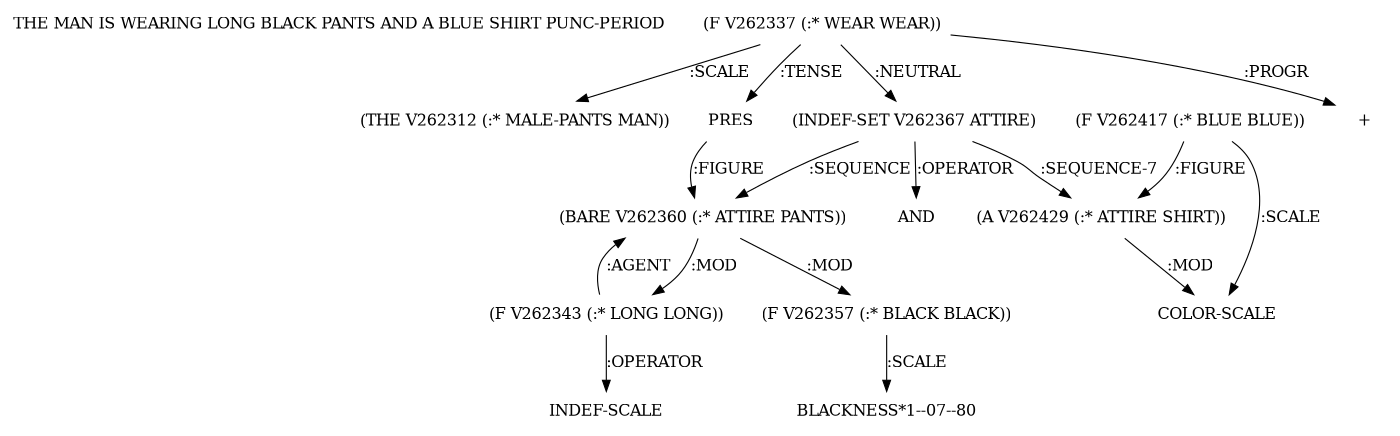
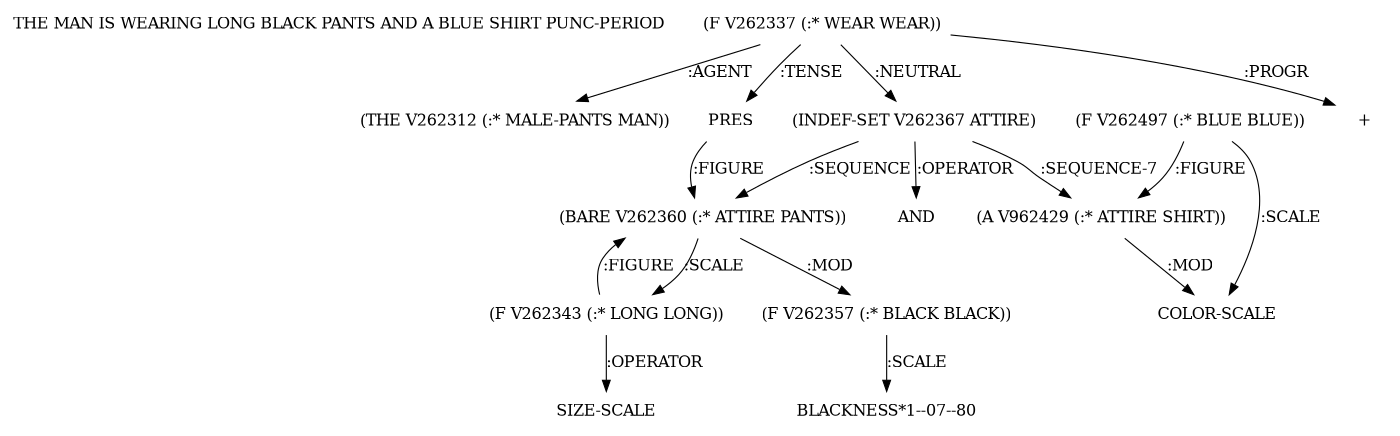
  digraph {
    node [shape=none]
    "THE MAN IS WEARING LONG BLACK PANTS AND A BLUE SHIRT PUNC-PERIOD"
    n2 [label="(F V262337 (:* WEAR WEAR))"]
    n3 [label="(THE V262312 (:* MALE-PANTS MAN))"]
    n4 [label="(INDEF-SET V262367 ATTIRE)"]
    n5 [label=PRES]
    n6 [label="+"]
    n7 [label=AND]
    n8 [label="(BARE V262360 (:* ATTIRE PANTS))"]
-   n9 [label="(A V262429 (:* ATTIRE SHIRT))"]
+   n9 [label="(A V962429 (:* ATTIRE SHIRT))"]
    n10 [label="(F V262343 (:* LONG LONG))"]
    n11 [label="(F V262357 (:* BLACK BLACK))"]
    n12 [label="COLOR-SCALE"]
-   n13 [label="INDEF-SCALE"]
+   n13 [label="SIZE-SCALE"]
    n14 [label="BLACKNESS*1--07--80"]
-   n15 [label="(F V262417 (:* BLUE BLUE))"]
-   n2 -> n3 [label=":SCALE"]
+   n15 [label="(F V262497 (:* BLUE BLUE))"]
+   n2 -> n3 [label=":AGENT"]
    n2 -> n4 [label=":NEUTRAL"]
    n2 -> n5 [label=":TENSE"]
    n2 -> n6 [label=":PROGR"]
    n4 -> n7 [label=":OPERATOR"]
    n4 -> n8 [label=":SEQUENCE"]
    n4 -> n9 [label=":SEQUENCE-7"]
    n5 -> n8 [label=":FIGURE"]
-   n8 -> n10 [label=":MOD"]
+   n8 -> n10 [label=":SCALE"]
    n8 -> n11 [label=":MOD"]
    n9 -> n12 [label=":MOD"]
-   n10 -> n8 [label=":AGENT"]
+   n10 -> n8 [label=":FIGURE"]
    n10 -> n13 [label=":OPERATOR"]
    n11 -> n14 [label=":SCALE"]
    n15 -> n9 [label=":FIGURE"]
    n15 -> n12 [label=":SCALE"]
  }
